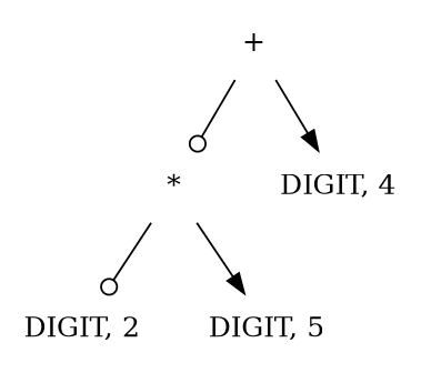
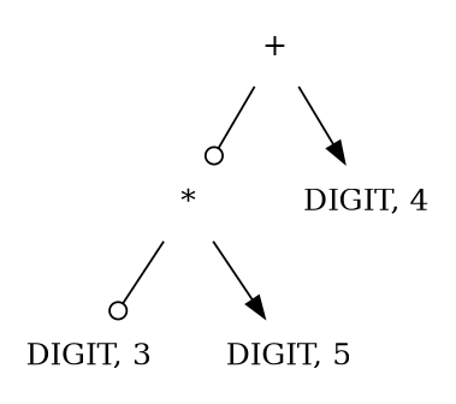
  digraph {
    node [shape=plaintext]
    edge [arrowhead=odot]
    n1 [label="+"]
    n2 [label="*"]
    n3 [label="DIGIT, 4"]
-   n4 [label="DIGIT, 2"]
+   n4 [label="DIGIT, 3"]
    n5 [label="DIGIT, 5"]
    n1 -> n2
    n1 -> n3 [arrowhead=normal]
    n2 -> n4
    n2 -> n5 [arrowhead=normal]
  }
